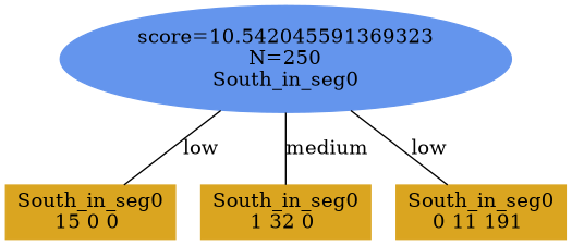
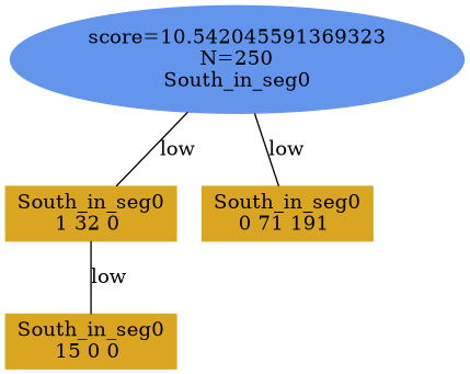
  digraph {
    node [color=goldenrod shape=box style=filled]
    edge [dir=none]
    n1 [color=cornflowerblue label="score=10.542045591369323\nN=250\nSouth_in_seg0" shape=ellipse]
    n2 [label="South_in_seg0\n15 0 0 "]
    n3 [label="South_in_seg0\n1 32 0 "]
-   n4 [label="South_in_seg0\n0 11 191 "]
+   n4 [label="South_in_seg0\n0 71 191 "]
    subgraph sub_1 {
      rank=same
      n1
    }
    subgraph sub_2 {
      rank=same
      n2
    }
    subgraph sub_3 {
      rank=same
      n3
    }
    subgraph sub_4 {
      rank=same
      n4
    }
-   n1 -> n2 [label=low]
-   n1 -> n3 [label=medium]
+   n3 -> n2 [label=low]
+   n1 -> n3 [label=low]
    n1 -> n4 [label=low]
  }
